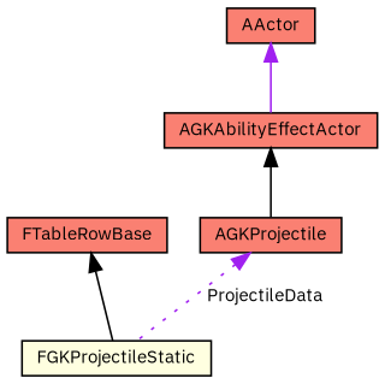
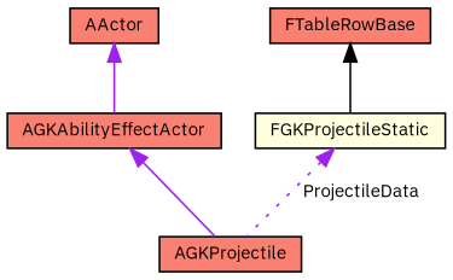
  digraph {
    fontname="IBM Plex Sans"
    node [color=black fillcolor=salmon fontname="IBM Plex Sans" fontsize=10 shape=record style=filled]
    edge [color=black dir=back fontname="IBM Plex Sans" fontsize=10 labelfontname=Helvetica labelfontsize=10 style=solid]
    n1 [fontcolor=black height=0.2 label=AGKProjectile width=0.4]
    n2 [height=0.2 label=AGKAbilityEffectActor width=0.4]
    n3 [height=0.2 label=AActor width=0.4]
    n4 [fillcolor=lightyellow height=0.2 label=FGKProjectileStatic width=0.4]
    n5 [height=0.2 label=FTableRowBase width=0.4]
-   n2 -> n1
+   n2 -> n1 [color=purple]
    n3 -> n2 [color=purple]
-   n1 -> n4 [color=purple label=" ProjectileData" style=dotted]
+   n4 -> n1 [color=purple label=" ProjectileData" style=dotted]
    n5 -> n4
  }
